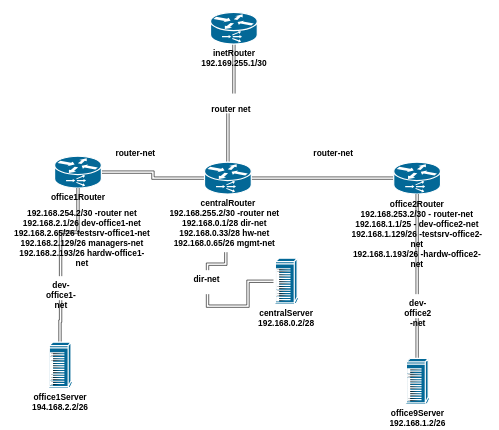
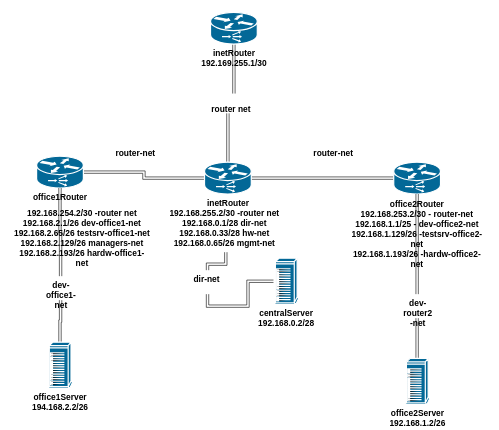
  <mxCell id="0" />
  <mxCell id="1" parent="0" />
  <mxCell id="2" value="&lt;br style=&quot;font-size: 14px;&quot;&gt;&lt;span style=&quot;border-color: var(--border-color); color: rgb(0, 0, 0); font-family: Helvetica; font-style: normal; font-variant-ligatures: normal; font-variant-caps: normal; letter-spacing: normal; orphans: 2; text-align: center; text-indent: 0px; text-transform: none; widows: 2; word-spacing: 0px; -webkit-text-stroke-width: 0px; background-color: initial; text-decoration-thickness: initial; text-decoration-style: initial; text-decoration-color: initial; font-size: 14px;&quot;&gt;router net&lt;/span&gt;&lt;br style=&quot;font-size: 14px;&quot;&gt;" style="edgeStyle=orthogonalEdgeStyle;rounded=0;orthogonalLoop=1;jettySize=auto;html=1;exitX=0.5;exitY=1;exitDx=0;exitDy=0;exitPerimeter=0;shape=link;strokeColor=default;strokeWidth=1;fontSize=14;fontStyle=1" parent="1" source="3" target="8" edge="1"><mxGeometry x="0.005" relative="1" as="geometry"><mxPoint as="offset" /></mxGeometry></mxCell>
  <mxCell id="3" value="inetRouter&lt;br style=&quot;font-size: 14px;&quot;&gt;192.169.255.1/30&lt;br style=&quot;font-size: 14px;&quot;&gt;" style="shape=mxgraph.cisco.routers.content_service_router;sketch=0;html=1;pointerEvents=1;dashed=0;fillColor=#036897;strokeColor=#ffffff;strokeWidth=2;verticalLabelPosition=bottom;verticalAlign=top;align=center;outlineConnect=0;fontSize=14;fontStyle=1" parent="1" vertex="1"><mxGeometry x="350" y="20" width="78" height="53" as="geometry" /></mxCell>
  <mxCell id="4" style="edgeStyle=orthogonalEdgeStyle;rounded=0;orthogonalLoop=1;jettySize=auto;html=1;exitX=0.5;exitY=1;exitDx=0;exitDy=0;exitPerimeter=0;entryX=0.5;entryY=0;entryDx=0;entryDy=0;entryPerimeter=0;shape=link;fontSize=14;fontStyle=1" parent="1" source="19" target="17" edge="1"><mxGeometry relative="1" as="geometry" /></mxCell>
  <mxCell id="5" style="edgeStyle=orthogonalEdgeStyle;rounded=0;orthogonalLoop=1;jettySize=auto;html=1;exitX=1;exitY=0.5;exitDx=0;exitDy=0;exitPerimeter=0;shape=link;fontSize=14;fontStyle=1" parent="1" source="6" target="8" edge="1"><mxGeometry relative="1" as="geometry" /></mxCell>
- <mxCell id="6" value="office1Router" style="shape=mxgraph.cisco.routers.content_service_router;sketch=0;html=1;pointerEvents=1;dashed=0;fillColor=#036897;strokeColor=#ffffff;strokeWidth=2;verticalLabelPosition=bottom;verticalAlign=top;align=center;outlineConnect=0;fontSize=14;fontStyle=1" parent="1" vertex="1"><mxGeometry x="90" y="260" width="78" height="53" as="geometry" /></mxCell>
+ <mxCell id="6" value="office1Router" style="shape=mxgraph.cisco.routers.content_service_router;sketch=0;html=1;pointerEvents=1;dashed=0;fillColor=#036897;strokeColor=#ffffff;strokeWidth=2;verticalLabelPosition=bottom;verticalAlign=top;align=center;outlineConnect=0;fontSize=14;fontStyle=1" parent="1" vertex="1"><mxGeometry x="60" y="260" width="78" height="53" as="geometry" /></mxCell>
  <mxCell id="7" style="edgeStyle=orthogonalEdgeStyle;rounded=0;orthogonalLoop=1;jettySize=auto;html=1;exitX=1;exitY=0.5;exitDx=0;exitDy=0;exitPerimeter=0;shape=link;fontSize=14;fontStyle=1" edge="1" parent="1" source="8" target="10"><mxGeometry relative="1" as="geometry" /></mxCell>
- <mxCell id="8" value="centralRouter" style="shape=mxgraph.cisco.routers.content_service_router;sketch=0;html=1;pointerEvents=1;dashed=0;fillColor=#036897;strokeColor=#ffffff;strokeWidth=2;verticalLabelPosition=bottom;verticalAlign=top;align=center;outlineConnect=0;fontSize=14;fontStyle=1" parent="1" vertex="1"><mxGeometry x="340" y="270" width="78" height="53" as="geometry" /></mxCell>
+ <mxCell id="8" value="inetRouter" style="shape=mxgraph.cisco.routers.content_service_router;sketch=0;html=1;pointerEvents=1;dashed=0;fillColor=#036897;strokeColor=#ffffff;strokeWidth=2;verticalLabelPosition=bottom;verticalAlign=top;align=center;outlineConnect=0;fontSize=14;fontStyle=1" parent="1" vertex="1"><mxGeometry x="340" y="270" width="78" height="53" as="geometry" /></mxCell>
  <mxCell id="9" style="edgeStyle=orthogonalEdgeStyle;rounded=0;orthogonalLoop=1;jettySize=auto;html=1;exitX=0.5;exitY=1;exitDx=0;exitDy=0;exitPerimeter=0;shape=link;" edge="1" parent="1" source="25" target="23"><mxGeometry relative="1" as="geometry" /></mxCell>
  <mxCell id="10" value="" style="shape=mxgraph.cisco.routers.content_service_router;sketch=0;html=1;pointerEvents=1;dashed=0;fillColor=#036897;strokeColor=#ffffff;strokeWidth=2;verticalLabelPosition=bottom;verticalAlign=top;align=center;outlineConnect=0;fontSize=14;fontStyle=1" parent="1" vertex="1"><mxGeometry x="655.5" y="270" width="78" height="53" as="geometry" /></mxCell>
  <mxCell id="11" style="edgeStyle=orthogonalEdgeStyle;rounded=0;orthogonalLoop=1;jettySize=auto;html=1;exitX=0.5;exitY=1;exitDx=0;exitDy=0;shape=link;fontSize=14;fontStyle=1" parent="1" source="15" target="13" edge="1"><mxGeometry relative="1" as="geometry" /></mxCell>
  <mxCell id="12" value="&lt;div style=&quot;text-align: center; font-size: 14px;&quot;&gt;&lt;span style=&quot;background-color: initial; font-size: 14px;&quot;&gt;192.168.255.2/30 -router net&lt;/span&gt;&lt;/div&gt;&lt;span style=&quot;font-size: 14px;&quot;&gt;&lt;div style=&quot;text-align: center; font-size: 14px;&quot;&gt;&lt;span style=&quot;background-color: initial; font-size: 14px;&quot;&gt;192.168.0.1/28 dir-net&lt;/span&gt;&lt;/div&gt;&lt;div style=&quot;text-align: center; font-size: 14px;&quot;&gt;&lt;span style=&quot;background-color: initial; font-size: 14px;&quot;&gt;192.168.0.33/28 hw-net&lt;/span&gt;&lt;/div&gt;&lt;div style=&quot;text-align: center; font-size: 14px;&quot;&gt;&lt;span style=&quot;background-color: initial; font-size: 14px;&quot;&gt;192.168.0.65/26 mgmt-net&lt;/span&gt;&lt;/div&gt;&lt;/span&gt;" style="text;whiteSpace=wrap;html=1;fontSize=14;fontStyle=1" parent="1" vertex="1"><mxGeometry x="280" y="340" width="191" height="80" as="geometry" /></mxCell>
  <mxCell id="13" value="centralServer&lt;br style=&quot;font-size: 14px;&quot;&gt;192.168.0.2/28&lt;br style=&quot;font-size: 14px;&quot;&gt;" style="shape=mxgraph.cisco.computers_and_peripherals.ibm_tower;sketch=0;html=1;pointerEvents=1;dashed=0;fillColor=#036897;strokeColor=#ffffff;strokeWidth=2;verticalLabelPosition=bottom;verticalAlign=top;align=center;outlineConnect=0;fontSize=14;fontStyle=1" parent="1" vertex="1"><mxGeometry x="455" y="430" width="42" height="77" as="geometry" /></mxCell>
  <mxCell id="14" value="" style="edgeStyle=orthogonalEdgeStyle;rounded=0;orthogonalLoop=1;jettySize=auto;html=1;exitX=0.5;exitY=1;exitDx=0;exitDy=0;shape=link;fontSize=14;fontStyle=1" parent="1" source="12" target="15" edge="1"><mxGeometry relative="1" as="geometry"><mxPoint x="376" y="420" as="sourcePoint" /><mxPoint x="376" y="520" as="targetPoint" /></mxGeometry></mxCell>
  <mxCell id="15" value="&lt;span style=&quot;border-color: var(--border-color); color: rgb(0, 0, 0); font-family: Helvetica; font-size: 14px; font-style: normal; font-variant-ligatures: normal; font-variant-caps: normal; letter-spacing: normal; orphans: 2; text-align: center; text-indent: 0px; text-transform: none; widows: 2; word-spacing: 0px; -webkit-text-stroke-width: 0px; background-color: initial; text-decoration-thickness: initial; text-decoration-style: initial; text-decoration-color: initial;&quot;&gt;dir-net&lt;/span&gt;" style="text;whiteSpace=wrap;html=1;fontSize=14;fontStyle=1" parent="1" vertex="1"><mxGeometry x="320" y="450" width="50" height="40" as="geometry" /></mxCell>
  <mxCell id="16" value="&lt;div style=&quot;text-align: center; font-size: 14px;&quot;&gt;&lt;span style=&quot;font-size: 14px;&quot;&gt;&lt;span style=&quot;font-size: 14px;&quot;&gt;192.168.254.2/30 -router net&lt;/span&gt;&lt;/span&gt;&lt;/div&gt;&lt;div style=&quot;text-align: center; font-size: 14px;&quot;&gt;&lt;span style=&quot;font-size: 14px;&quot;&gt;&lt;span style=&quot;font-size: 14px;&quot;&gt;192.168.2.1/26 dev-office1-net&lt;/span&gt;&lt;/span&gt;&lt;/div&gt;&lt;div style=&quot;text-align: center; font-size: 14px;&quot;&gt;&lt;span style=&quot;font-size: 14px;&quot;&gt;&lt;span style=&quot;font-size: 14px;&quot;&gt;192.168.2.65/26 testsrv-office1-net&lt;/span&gt;&lt;/span&gt;&lt;/div&gt;&lt;div style=&quot;text-align: center; font-size: 14px;&quot;&gt;&lt;span style=&quot;font-size: 14px;&quot;&gt;&lt;span style=&quot;font-size: 14px;&quot;&gt;192.168.2.129/26 managers-net&lt;/span&gt;&lt;/span&gt;&lt;/div&gt;&lt;div style=&quot;text-align: center; font-size: 14px;&quot;&gt;&lt;span style=&quot;font-size: 14px;&quot;&gt;&lt;span style=&quot;font-size: 14px;&quot;&gt;192.168.2.193/26 hardw-office1-net&lt;/span&gt;&lt;/span&gt;&lt;/div&gt;" style="text;whiteSpace=wrap;html=1;fontSize=14;fontStyle=1" parent="1" vertex="1"><mxGeometry x="20" y="340" width="230" height="110" as="geometry" /></mxCell>
  <mxCell id="17" value="office1Server&lt;br style=&quot;font-size: 14px;&quot;&gt;194.168.2.2/26" style="shape=mxgraph.cisco.computers_and_peripherals.ibm_tower;sketch=0;html=1;pointerEvents=1;dashed=0;fillColor=#036897;strokeColor=#ffffff;strokeWidth=2;verticalLabelPosition=bottom;verticalAlign=top;align=center;outlineConnect=0;fontSize=14;fontStyle=1" parent="1" vertex="1"><mxGeometry x="78" y="570" width="42" height="77" as="geometry" /></mxCell>
  <mxCell id="18" value="" style="edgeStyle=orthogonalEdgeStyle;rounded=0;orthogonalLoop=1;jettySize=auto;html=1;exitX=0.5;exitY=1;exitDx=0;exitDy=0;exitPerimeter=0;entryX=0.5;entryY=0;entryDx=0;entryDy=0;entryPerimeter=0;shape=link;fontSize=14;fontStyle=1" parent="1" source="6" target="19" edge="1"><mxGeometry relative="1" as="geometry"><mxPoint x="99" y="313" as="sourcePoint" /><mxPoint x="99" y="570" as="targetPoint" /></mxGeometry></mxCell>
  <mxCell id="19" value="&lt;div style=&quot;text-align: center; font-size: 14px;&quot;&gt;&lt;span style=&quot;background-color: initial; font-size: 14px;&quot;&gt;&lt;span style=&quot;font-size: 14px;&quot;&gt;dev-office1-net&lt;/span&gt;&lt;/span&gt;&lt;/div&gt;&lt;div style=&quot;text-align: center; font-size: 14px;&quot;&gt;&lt;span style=&quot;background-color: initial; font-size: 14px;&quot;&gt;&lt;span style=&quot;font-size: 14px;&quot;&gt;&lt;br style=&quot;font-size: 14px;&quot;&gt;&lt;/span&gt;&lt;/span&gt;&lt;/div&gt;" style="text;whiteSpace=wrap;html=1;fontSize=14;fontStyle=1" parent="1" vertex="1"><mxGeometry x="70" y="460" width="60" height="40" as="geometry" /></mxCell>
  <mxCell id="20" value="&lt;span style=&quot;border-color: var(--border-color); color: rgb(0, 0, 0); font-family: Helvetica; font-size: 14px; font-style: normal; font-variant-ligatures: normal; font-variant-caps: normal; letter-spacing: normal; orphans: 2; text-align: center; text-indent: 0px; text-transform: none; widows: 2; word-spacing: 0px; -webkit-text-stroke-width: 0px; background-color: initial; text-decoration-thickness: initial; text-decoration-style: initial; text-decoration-color: initial;&quot;&gt;router-net&lt;/span&gt;" style="text;whiteSpace=wrap;html=1;fontSize=14;fontStyle=1" parent="1" vertex="1"><mxGeometry x="190" y="240" width="80" height="40" as="geometry" /></mxCell>
  <mxCell id="21" value="&lt;span class=&quot;pl-pds&quot; style=&quot;font-size: 14px;&quot;&gt;office2Router&lt;br style=&quot;font-size: 14px;&quot;&gt;192.168.253.2/30 - router-net&lt;br style=&quot;font-size: 14px;&quot;&gt;192.168.1.1/25 - dev-office2-net&lt;br style=&quot;font-size: 14px;&quot;&gt;192.168.1.129/26 -testsrv-office2-net&lt;br style=&quot;font-size: 14px;&quot;&gt;192.168.1.193/26 -hardw-office2-net&lt;br style=&quot;font-size: 14px;&quot;&gt;&lt;/span&gt;" style="text;whiteSpace=wrap;html=1;fontStyle=1;align=center;fontSize=14;" vertex="1" parent="1"><mxGeometry x="580" y="325" width="229" height="125" as="geometry" /></mxCell>
  <mxCell id="22" value="&lt;span style=&quot;border-color: var(--border-color); color: rgb(0, 0, 0); font-family: Helvetica; font-size: 14px; font-style: normal; font-variant-ligatures: normal; font-variant-caps: normal; letter-spacing: normal; orphans: 2; text-align: center; text-indent: 0px; text-transform: none; widows: 2; word-spacing: 0px; -webkit-text-stroke-width: 0px; background-color: initial; text-decoration-thickness: initial; text-decoration-style: initial; text-decoration-color: initial;&quot;&gt;router-net&lt;/span&gt;" style="text;whiteSpace=wrap;html=1;fontSize=14;fontStyle=1" vertex="1" parent="1"><mxGeometry x="520" y="240" width="80" height="40" as="geometry" /></mxCell>
- <mxCell id="23" value="office9Server&lt;br style=&quot;font-size: 14px;&quot;&gt;192.168.1.2/26" style="shape=mxgraph.cisco.computers_and_peripherals.ibm_tower;sketch=0;html=1;pointerEvents=1;dashed=0;fillColor=#036897;strokeColor=#ffffff;strokeWidth=2;verticalLabelPosition=bottom;verticalAlign=top;align=center;outlineConnect=0;fontSize=14;fontStyle=1" vertex="1" parent="1"><mxGeometry x="673.5" y="597" width="42" height="77" as="geometry" /></mxCell>
+ <mxCell id="23" value="office2Server&lt;br style=&quot;font-size: 14px;&quot;&gt;192.168.1.2/26" style="shape=mxgraph.cisco.computers_and_peripherals.ibm_tower;sketch=0;html=1;pointerEvents=1;dashed=0;fillColor=#036897;strokeColor=#ffffff;strokeWidth=2;verticalLabelPosition=bottom;verticalAlign=top;align=center;outlineConnect=0;fontSize=14;fontStyle=1" vertex="1" parent="1"><mxGeometry x="673.5" y="597" width="42" height="77" as="geometry" /></mxCell>
  <mxCell id="24" value="" style="edgeStyle=orthogonalEdgeStyle;rounded=0;orthogonalLoop=1;jettySize=auto;html=1;exitX=0.5;exitY=1;exitDx=0;exitDy=0;exitPerimeter=0;shape=link;" edge="1" parent="1" source="10" target="25"><mxGeometry relative="1" as="geometry"><mxPoint x="695" y="323" as="sourcePoint" /><mxPoint x="695" y="597" as="targetPoint" /></mxGeometry></mxCell>
- <mxCell id="25" value="&lt;div style=&quot;text-align: center; font-size: 14px;&quot;&gt;&lt;span style=&quot;background-color: initial; font-size: 14px;&quot;&gt;&lt;span style=&quot;font-size: 14px;&quot;&gt;dev-office2&lt;/span&gt;&lt;/span&gt;&lt;/div&gt;&lt;div style=&quot;text-align: center; font-size: 14px;&quot;&gt;&lt;span style=&quot;background-color: initial; font-size: 14px;&quot;&gt;&lt;span style=&quot;font-size: 14px;&quot;&gt;-net&lt;/span&gt;&lt;/span&gt;&lt;/div&gt;&lt;div style=&quot;text-align: center; font-size: 14px;&quot;&gt;&lt;span style=&quot;background-color: initial; font-size: 14px;&quot;&gt;&lt;span style=&quot;font-size: 14px;&quot;&gt;&lt;br style=&quot;font-size: 14px;&quot;&gt;&lt;/span&gt;&lt;/span&gt;&lt;/div&gt;" style="text;whiteSpace=wrap;html=1;fontSize=14;fontStyle=1" vertex="1" parent="1"><mxGeometry x="664.5" y="490" width="60" height="40" as="geometry" /></mxCell>
+ <mxCell id="25" value="&lt;div style=&quot;text-align: center; font-size: 14px;&quot;&gt;&lt;span style=&quot;background-color: initial; font-size: 14px;&quot;&gt;&lt;span style=&quot;font-size: 14px;&quot;&gt;dev-router2&lt;/span&gt;&lt;/span&gt;&lt;/div&gt;&lt;div style=&quot;text-align: center; font-size: 14px;&quot;&gt;&lt;span style=&quot;background-color: initial; font-size: 14px;&quot;&gt;&lt;span style=&quot;font-size: 14px;&quot;&gt;-net&lt;/span&gt;&lt;/span&gt;&lt;/div&gt;&lt;div style=&quot;text-align: center; font-size: 14px;&quot;&gt;&lt;span style=&quot;background-color: initial; font-size: 14px;&quot;&gt;&lt;span style=&quot;font-size: 14px;&quot;&gt;&lt;br style=&quot;font-size: 14px;&quot;&gt;&lt;/span&gt;&lt;/span&gt;&lt;/div&gt;" style="text;whiteSpace=wrap;html=1;fontSize=14;fontStyle=1" vertex="1" parent="1"><mxGeometry x="664.5" y="490" width="60" height="40" as="geometry" /></mxCell>
